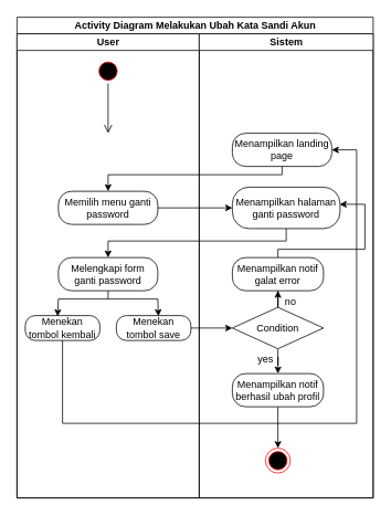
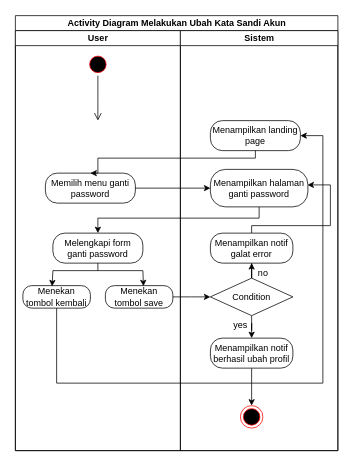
  <mxCell id="0" />
  <mxCell id="1" parent="0" />
  <mxCell id="2" value="Activity Diagram Melakukan Ubah Kata Sandi Akun" style="swimlane;childLayout=stackLayout;resizeParent=1;resizeParentMax=0;startSize=20;html=1;" parent="1" vertex="1"><mxGeometry x="20" y="20" width="430" height="580" as="geometry" /></mxCell>
  <mxCell id="3" value="User" style="swimlane;startSize=20;html=1;align=center;" parent="2" vertex="1"><mxGeometry y="20" width="220" height="560" as="geometry" /></mxCell>
  <mxCell id="4" value="" style="ellipse;html=1;shape=startState;fillColor=#000000;strokeColor=#ff0000;" parent="3" vertex="1"><mxGeometry x="95" y="30" width="30" height="30" as="geometry" /></mxCell>
  <mxCell id="5" value="" style="edgeStyle=orthogonalEdgeStyle;html=1;verticalAlign=bottom;endArrow=open;endSize=8;strokeColor=#000000;rounded=0;" parent="3" source="4" edge="1"><mxGeometry relative="1" as="geometry"><mxPoint x="110" y="120" as="targetPoint" /></mxGeometry></mxCell>
- <mxCell id="6" value="Memilih menu ganti password" style="rounded=1;whiteSpace=wrap;html=1;arcSize=40;fontColor=#000000;fillColor=default;strokeColor=default;" parent="3" vertex="1"><mxGeometry x="50" y="190" width="120" height="40" as="geometry" /></mxCell>
+ <mxCell id="6" value="Memilih menu ganti password" style="rounded=1;whiteSpace=wrap;html=1;arcSize=40;fontColor=#000000;fillColor=default;strokeColor=default;" parent="3" vertex="1"><mxGeometry x="40" y="190" width="120" height="40" as="geometry" /></mxCell>
  <mxCell id="7" value="Melengkapi form ganti password" style="rounded=1;whiteSpace=wrap;html=1;arcSize=40;fontColor=#000000;fillColor=default;strokeColor=default;" parent="3" vertex="1"><mxGeometry x="50" y="270" width="120" height="40" as="geometry" /></mxCell>
  <mxCell id="8" value="Menekan tombol kembali" style="rounded=1;whiteSpace=wrap;html=1;arcSize=40;fontColor=#000000;fillColor=default;strokeColor=default;" parent="3" vertex="1"><mxGeometry x="10" y="340" width="90" height="30" as="geometry" /></mxCell>
  <mxCell id="9" value="Menekan tombol save" style="rounded=1;whiteSpace=wrap;html=1;arcSize=40;fontColor=#000000;fillColor=default;strokeColor=default;" parent="3" vertex="1"><mxGeometry x="120" y="340" width="90" height="30" as="geometry" /></mxCell>
  <mxCell id="10" value="Sistem" style="swimlane;startSize=20;html=1;" parent="2" vertex="1"><mxGeometry x="220" y="20" width="210" height="560" as="geometry" /></mxCell>
  <mxCell id="11" value="Menampilkan halaman ganti password" style="rounded=1;whiteSpace=wrap;html=1;arcSize=40;fontColor=#000000;fillColor=default;strokeColor=default;" parent="10" vertex="1"><mxGeometry x="40" y="185" width="130" height="50" as="geometry" /></mxCell>
  <mxCell id="12" value="Menampilkan landing page" style="rounded=1;whiteSpace=wrap;html=1;arcSize=40;fontColor=#000000;fillColor=default;strokeColor=default;" parent="10" vertex="1"><mxGeometry x="40" y="120" width="120" height="40" as="geometry" /></mxCell>
  <mxCell id="13" value="" style="ellipse;html=1;shape=endState;fillColor=#000000;strokeColor=#ff0000;" parent="10" vertex="1"><mxGeometry x="80" y="500" width="30" height="30" as="geometry" /></mxCell>
  <mxCell id="14" value="" style="edgeStyle=orthogonalEdgeStyle;rounded=0;orthogonalLoop=1;jettySize=auto;html=1;" parent="10" source="16" target="18" edge="1"><mxGeometry relative="1" as="geometry" /></mxCell>
  <mxCell id="15" value="" style="edgeStyle=orthogonalEdgeStyle;rounded=0;orthogonalLoop=1;jettySize=auto;html=1;" parent="10" source="16" target="20" edge="1"><mxGeometry relative="1" as="geometry" /></mxCell>
  <mxCell id="16" value="Condition" style="rhombus;whiteSpace=wrap;html=1;fontColor=#000000;fillColor=default;strokeColor=default;" parent="10" vertex="1"><mxGeometry x="40" y="330" width="110" height="50" as="geometry" /></mxCell>
  <mxCell id="17" value="" style="edgeStyle=orthogonalEdgeStyle;rounded=0;orthogonalLoop=1;jettySize=auto;html=1;" parent="10" source="18" target="13" edge="1"><mxGeometry relative="1" as="geometry" /></mxCell>
  <mxCell id="18" value="Menampilkan notif berhasil ubah profil" style="rounded=1;whiteSpace=wrap;html=1;arcSize=40;fontColor=#000000;fillColor=default;strokeColor=default;" parent="10" vertex="1"><mxGeometry x="40" y="410" width="110" height="40" as="geometry" /></mxCell>
  <mxCell id="19" style="edgeStyle=orthogonalEdgeStyle;rounded=0;orthogonalLoop=1;jettySize=auto;html=1;entryX=0.996;entryY=0.414;entryDx=0;entryDy=0;entryPerimeter=0;" parent="10" source="20" target="11" edge="1"><mxGeometry relative="1" as="geometry"><Array as="points"><mxPoint x="95" y="260" /><mxPoint x="200" y="260" /><mxPoint x="200" y="206" /></Array></mxGeometry></mxCell>
  <mxCell id="20" value="Menampilkan notif galat error" style="rounded=1;whiteSpace=wrap;html=1;arcSize=40;fontColor=#000000;fillColor=default;strokeColor=default;" parent="10" vertex="1"><mxGeometry x="40" y="270" width="110" height="40" as="geometry" /></mxCell>
  <mxCell id="21" value="" style="edgeStyle=orthogonalEdgeStyle;rounded=0;orthogonalLoop=1;jettySize=auto;html=1;" parent="2" source="6" target="11" edge="1"><mxGeometry relative="1" as="geometry" /></mxCell>
  <mxCell id="22" style="edgeStyle=orthogonalEdgeStyle;rounded=0;orthogonalLoop=1;jettySize=auto;html=1;entryX=0.5;entryY=0;entryDx=0;entryDy=0;" parent="2" source="12" target="6" edge="1"><mxGeometry relative="1" as="geometry"><Array as="points"><mxPoint x="320" y="190" /><mxPoint x="110" y="190" /></Array></mxGeometry></mxCell>
  <mxCell id="23" style="edgeStyle=orthogonalEdgeStyle;rounded=0;orthogonalLoop=1;jettySize=auto;html=1;entryX=1;entryY=0.5;entryDx=0;entryDy=0;" parent="2" source="8" target="12" edge="1"><mxGeometry relative="1" as="geometry"><Array as="points"><mxPoint x="55" y="490" /><mxPoint x="410" y="490" /><mxPoint x="410" y="160" /></Array></mxGeometry></mxCell>
  <mxCell id="24" value="" style="edgeStyle=orthogonalEdgeStyle;rounded=0;orthogonalLoop=1;jettySize=auto;html=1;" parent="2" source="9" edge="1"><mxGeometry relative="1" as="geometry"><mxPoint x="260" y="375" as="targetPoint" /></mxGeometry></mxCell>
  <mxCell id="25" style="edgeStyle=orthogonalEdgeStyle;rounded=0;orthogonalLoop=1;jettySize=auto;html=1;" parent="2" source="11" target="7" edge="1"><mxGeometry relative="1" as="geometry"><Array as="points"><mxPoint x="325" y="270" /><mxPoint x="110" y="270" /></Array></mxGeometry></mxCell>
  <mxCell id="26" value="" style="endArrow=none;html=1;rounded=0;" parent="1" edge="1"><mxGeometry width="50" height="50" relative="1" as="geometry"><mxPoint x="70" y="360" as="sourcePoint" /><mxPoint x="190" y="360" as="targetPoint" /></mxGeometry></mxCell>
  <mxCell id="27" value="" style="endArrow=none;html=1;rounded=0;entryX=0.5;entryY=1;entryDx=0;entryDy=0;" parent="1" target="7" edge="1"><mxGeometry width="50" height="50" relative="1" as="geometry"><mxPoint x="130" y="360" as="sourcePoint" /><mxPoint x="220" y="400" as="targetPoint" /></mxGeometry></mxCell>
  <mxCell id="28" value="" style="endArrow=classic;html=1;rounded=0;entryX=0.433;entryY=0.032;entryDx=0;entryDy=0;entryPerimeter=0;" parent="1" target="8" edge="1"><mxGeometry width="50" height="50" relative="1" as="geometry"><mxPoint x="70" y="360" as="sourcePoint" /><mxPoint x="220" y="400" as="targetPoint" /></mxGeometry></mxCell>
  <mxCell id="29" value="" style="endArrow=classic;html=1;rounded=0;entryX=0.564;entryY=0.026;entryDx=0;entryDy=0;entryPerimeter=0;" parent="1" target="9" edge="1"><mxGeometry width="50" height="50" relative="1" as="geometry"><mxPoint x="190" y="360" as="sourcePoint" /><mxPoint x="110" y="280" as="targetPoint" /></mxGeometry></mxCell>
  <mxCell id="30" value="yes" style="text;html=1;align=center;verticalAlign=middle;resizable=0;points=[];autosize=1;strokeColor=none;fillColor=none;" parent="1" vertex="1"><mxGeometry x="300" y="418" width="40" height="30" as="geometry" /></mxCell>
  <mxCell id="31" value="no" style="text;html=1;align=center;verticalAlign=middle;resizable=0;points=[];autosize=1;strokeColor=none;fillColor=none;" parent="1" vertex="1"><mxGeometry x="330" y="348" width="40" height="30" as="geometry" /></mxCell>
